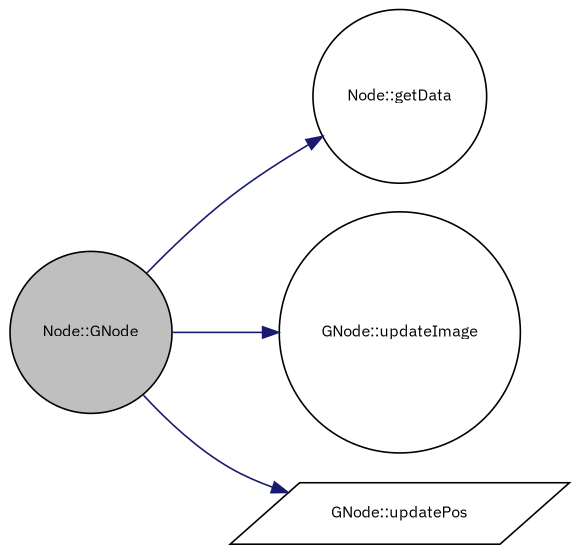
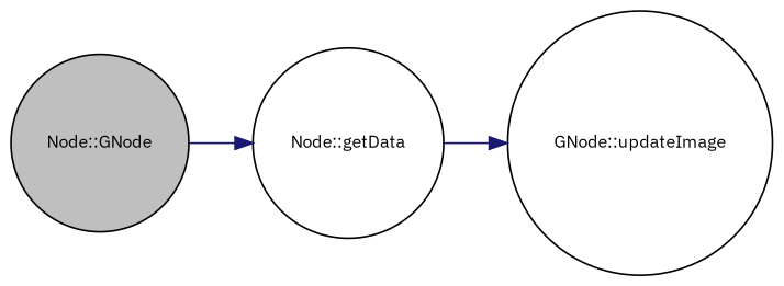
  digraph {
    fontname="IBM Plex Sans"
    rankdir=LR
    node [color=black fillcolor=white fontname="IBM Plex Sans" fontsize=10 shape=circle style=filled]
    edge [color=midnightblue fontname="IBM Plex Sans" fontsize=10 labelfontname=Helvetica labelfontsize=10 style=solid]
    n1 [fillcolor=grey75 fontcolor=black height=0.2 label="Node::GNode" width=0.4]
    n2 [height=0.2 label="Node::getData" width=0.4]
    n3 [height=0.2 label="GNode::updateImage" width=0.4]
-   n4 [height=0.2 label="GNode::updatePos" shape=parallelogram width=0.4]
    n1 -> n2
-   n1 -> n3
-   n1 -> n4
+   n2 -> n3
  }
